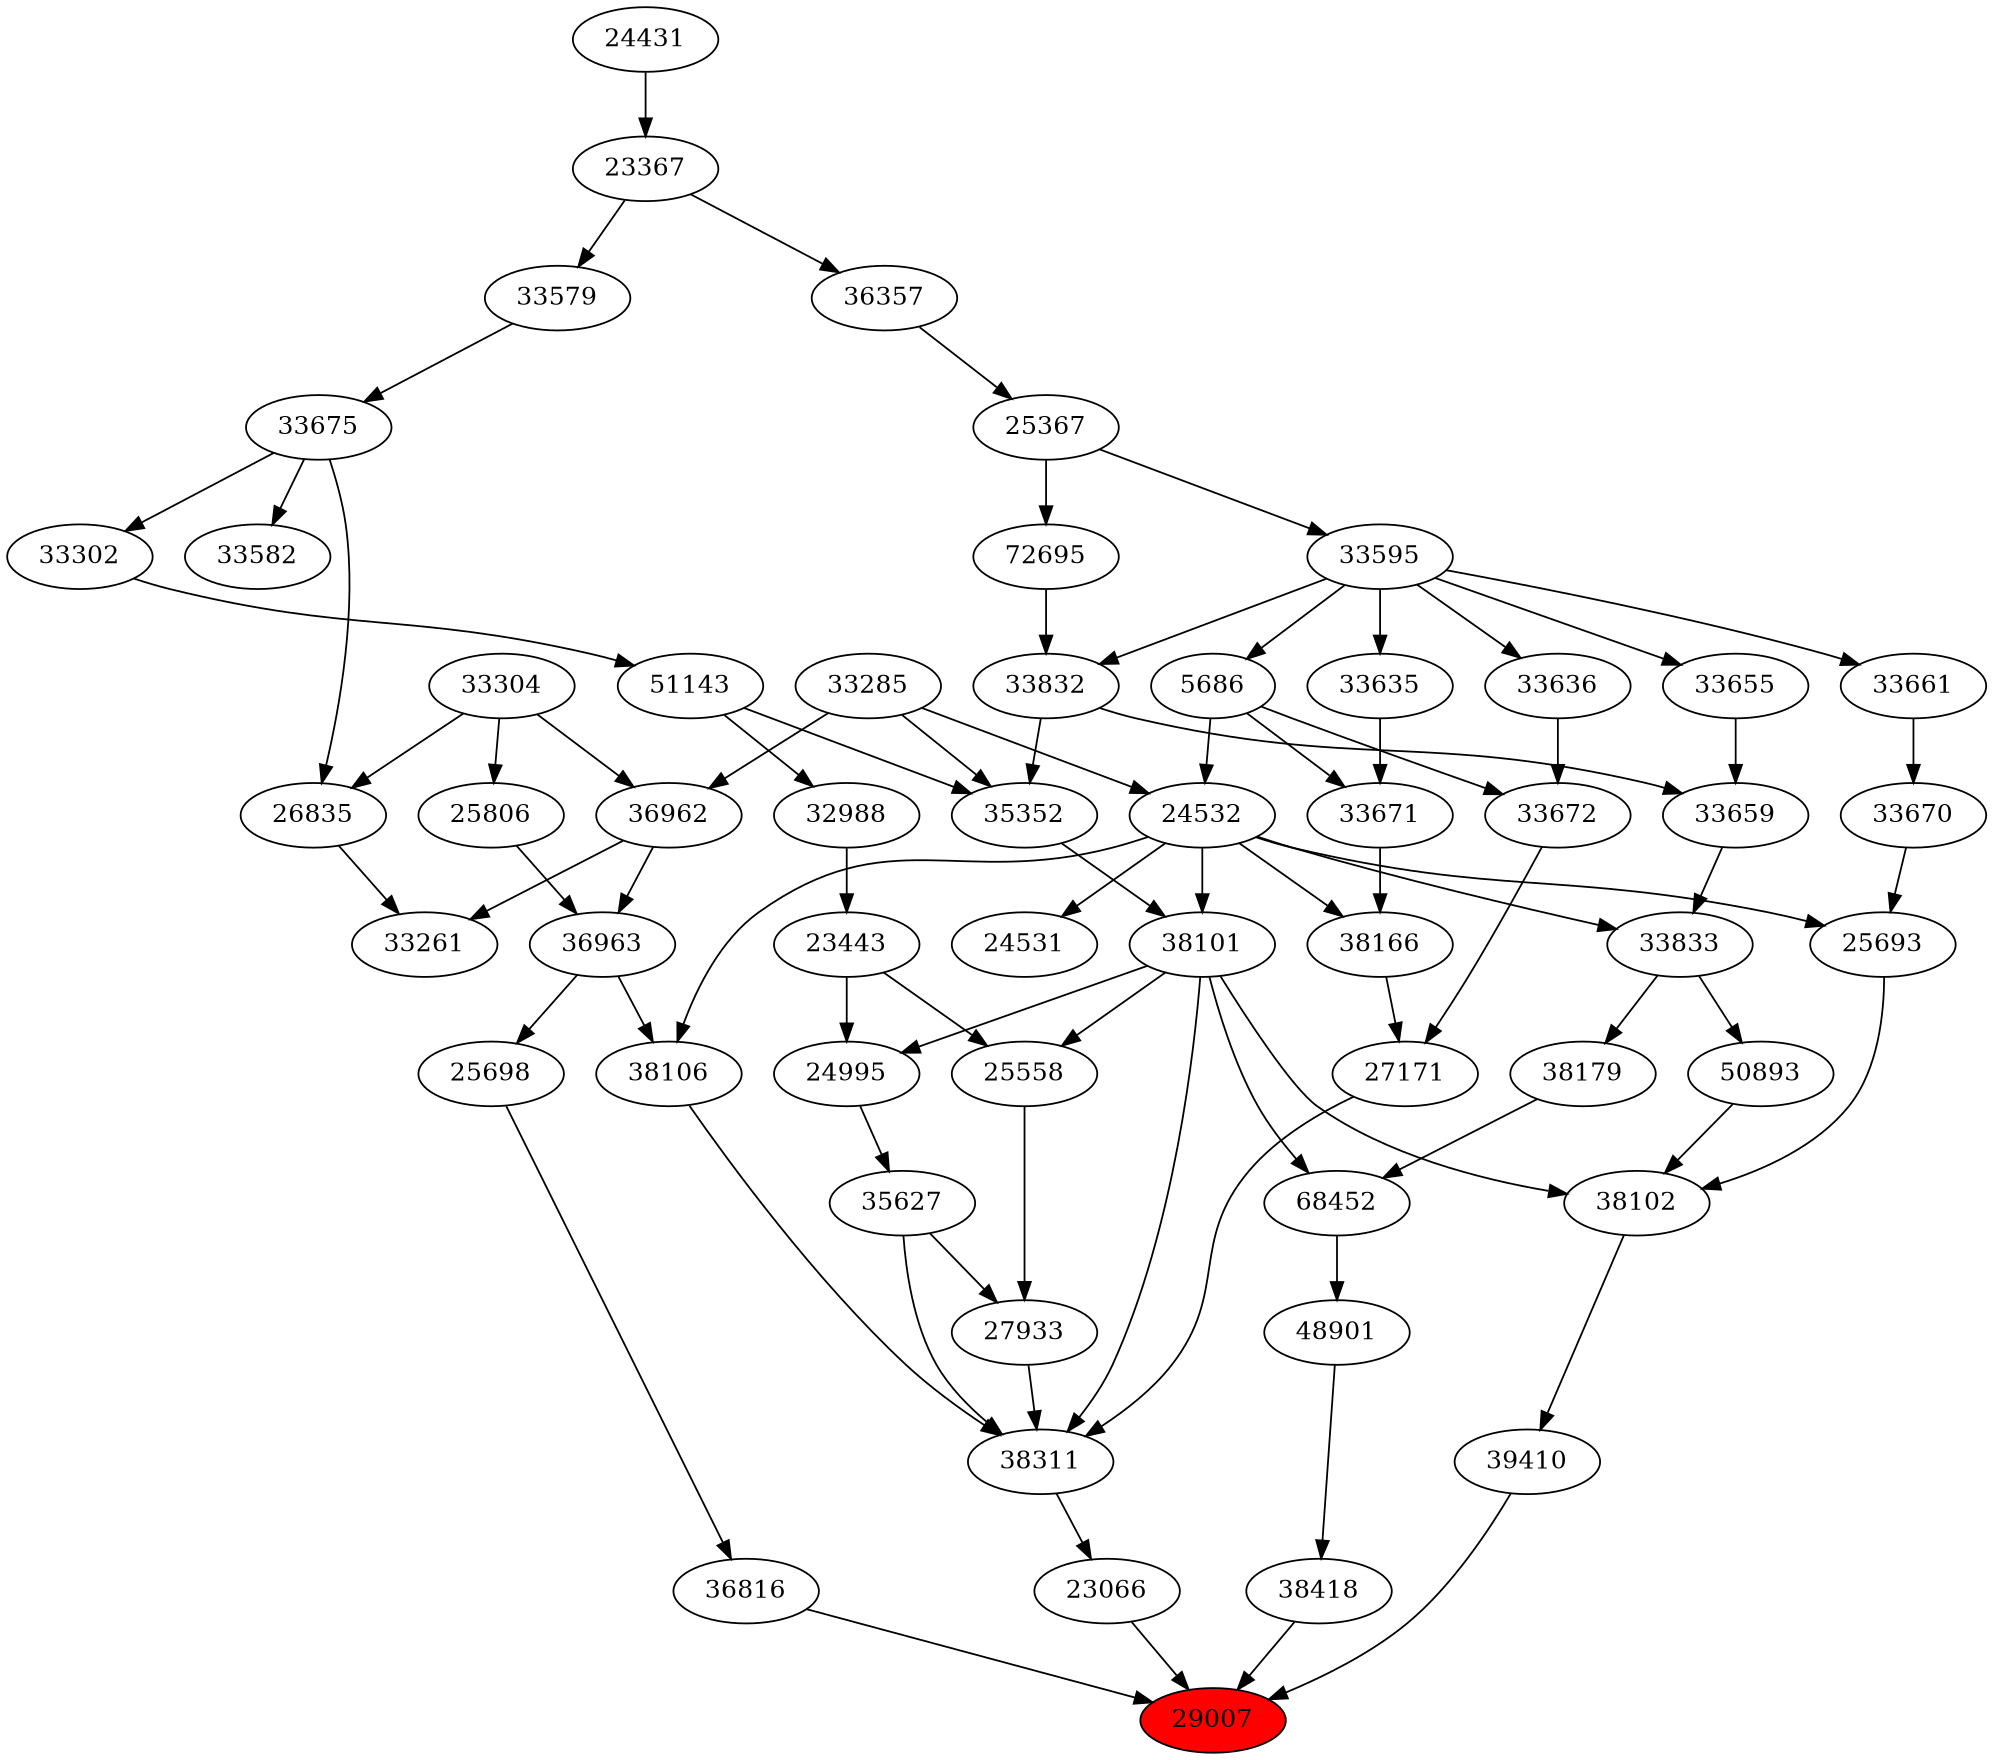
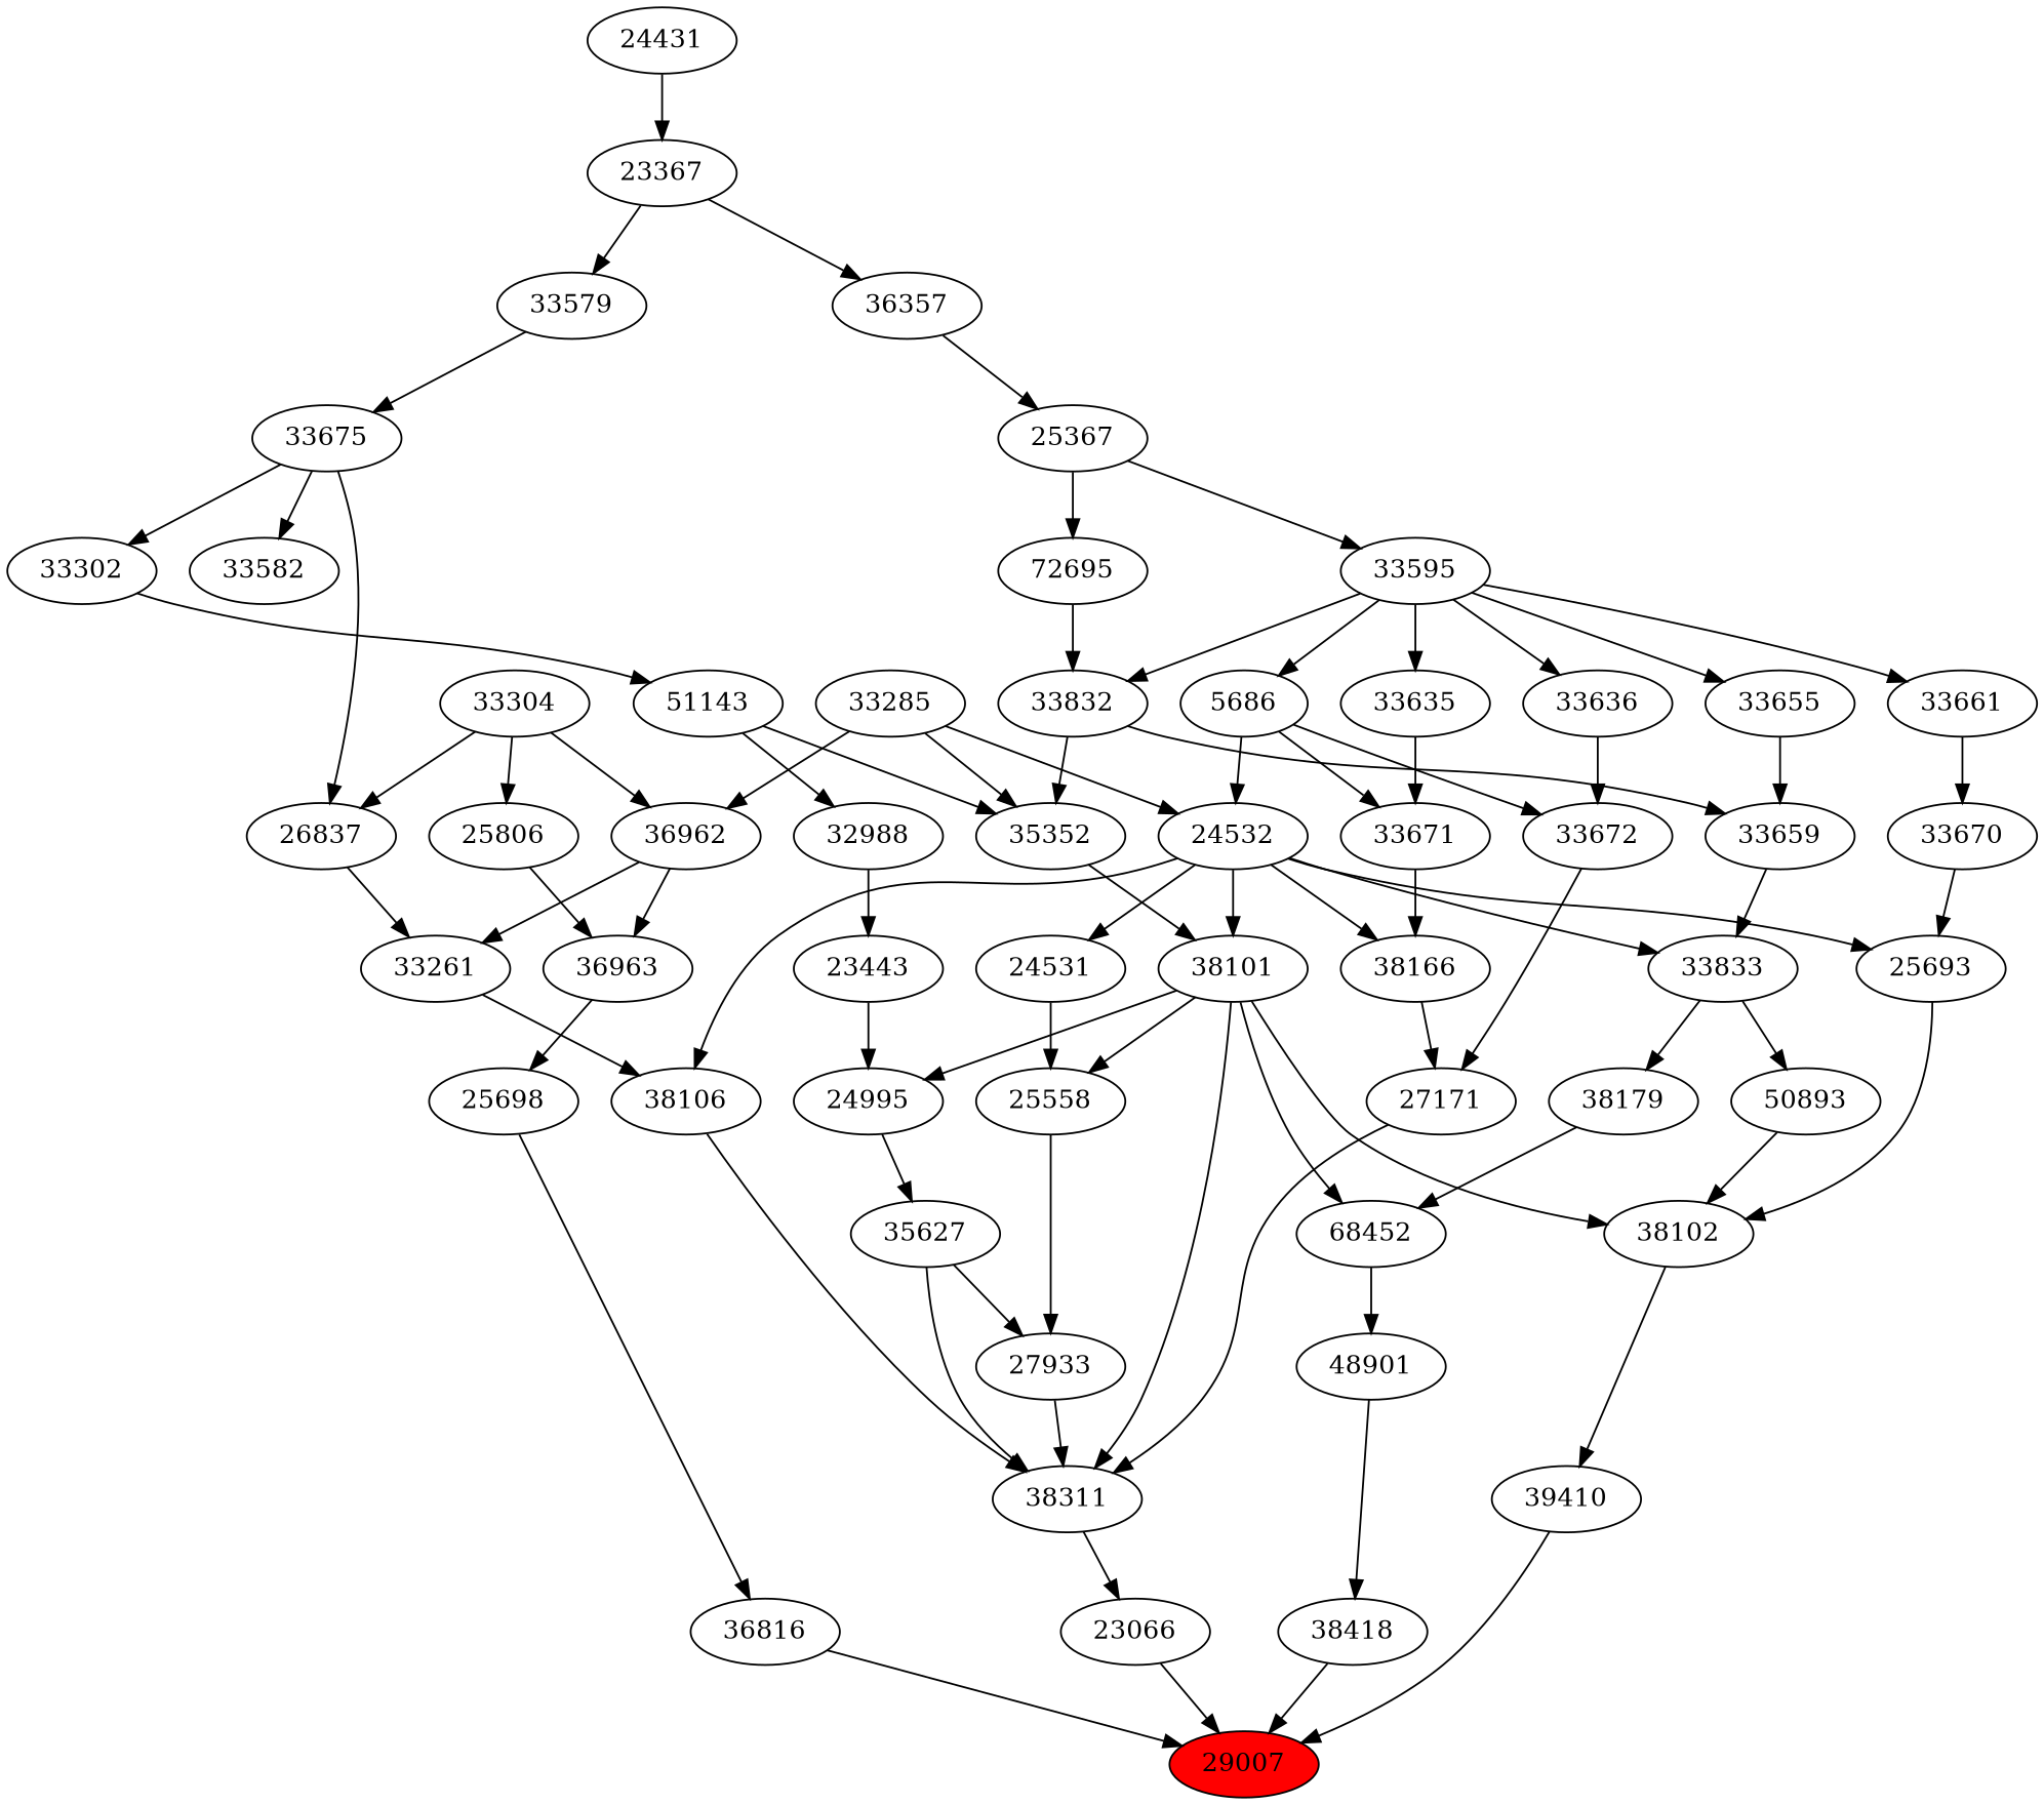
  strict digraph {
    n1 [fillcolor=red label=29007 style=filled]
    n2 [label=23066]
    n3 [label=39410]
    n4 [label=38418]
    n5 [label=36816]
    n6 [label=38311]
    n7 [label=38102]
    n8 [label=48901]
    n9 [label=25698]
    n10 [label=27933]
    n11 [label=35627]
    n12 [label=27171]
    n13 [label=38101]
    n14 [label=68452]
    n15 [label=25558]
    n16 [label=24995]
    n17 [label=50893]
    n18 [label=38106]
    n19 [label=25693]
    n20 [label=36963]
    n21 [label=33672]
    n22 [label=38166]
    n23 [label=24532]
    n24 [label=33833]
    n25 [label=24531]
    n26 [label=38179]
    n27 [label=35352]
    n28 [label=33261]
    n29 [label=33670]
    n30 [label=36962]
    n31 [label=25806]
    n32 [label=23443]
    n33 [label=33636]
    n34 [label=5686]
    n35 [label=33671]
    n36 [label=33285]
    n37 [label=33832]
    n38 [label=33659]
    n39 [label=51143]
    n40 [label=32988]
-   n41 [label=26835]
+   n41 [label=26837]
    n42 [label=33661]
    n43 [label=33304]
    n44 [label=33595]
    n45 [label=33635]
    n46 [label=33655]
    n47 [label=72695]
    n48 [label=33302]
    n49 [label=33675]
    n50 [label=33582]
    n51 [label=25367]
    n52 [label=33579]
    n53 [label=36357]
    n54 [label=23367]
    n55 [label=24431]
    n2 -> n1
    n3 -> n1
    n4 -> n1
    n5 -> n1
    n6 -> n2
    n7 -> n3
    n8 -> n4
    n9 -> n5
    n10 -> n6
    n11 -> n6
    n11 -> n10
    n12 -> n6
    n13 -> n6
    n13 -> n7
    n13 -> n14
    n13 -> n15
    n13 -> n16
    n14 -> n8
    n15 -> n10
    n16 -> n11
    n17 -> n7
    n18 -> n6
    n19 -> n7
    n20 -> n9
    n21 -> n12
    n22 -> n12
    n23 -> n13
    n23 -> n18
    n23 -> n19
    n23 -> n22
    n23 -> n24
    n23 -> n25
    n24 -> n17
    n24 -> n26
-   n32 -> n15
+   n25 -> n15
    n26 -> n14
    n27 -> n13
-   n20 -> n18
+   n28 -> n18
    n29 -> n19
    n30 -> n20
    n30 -> n28
    n31 -> n20
    n32 -> n16
    n33 -> n21
    n34 -> n21
    n34 -> n23
    n34 -> n35
    n35 -> n22
    n36 -> n23
    n36 -> n27
    n36 -> n30
    n37 -> n27
    n37 -> n38
    n38 -> n24
    n39 -> n27
    n39 -> n40
    n40 -> n32
    n41 -> n28
    n42 -> n29
    n43 -> n30
    n43 -> n31
    n43 -> n41
    n44 -> n33
    n44 -> n34
    n44 -> n37
    n44 -> n42
    n44 -> n45
    n44 -> n46
    n45 -> n35
    n46 -> n38
    n47 -> n37
    n48 -> n39
    n49 -> n41
    n49 -> n48
    n49 -> n50
    n51 -> n44
    n51 -> n47
    n52 -> n49
    n53 -> n51
    n54 -> n52
    n54 -> n53
    n55 -> n54
  }
